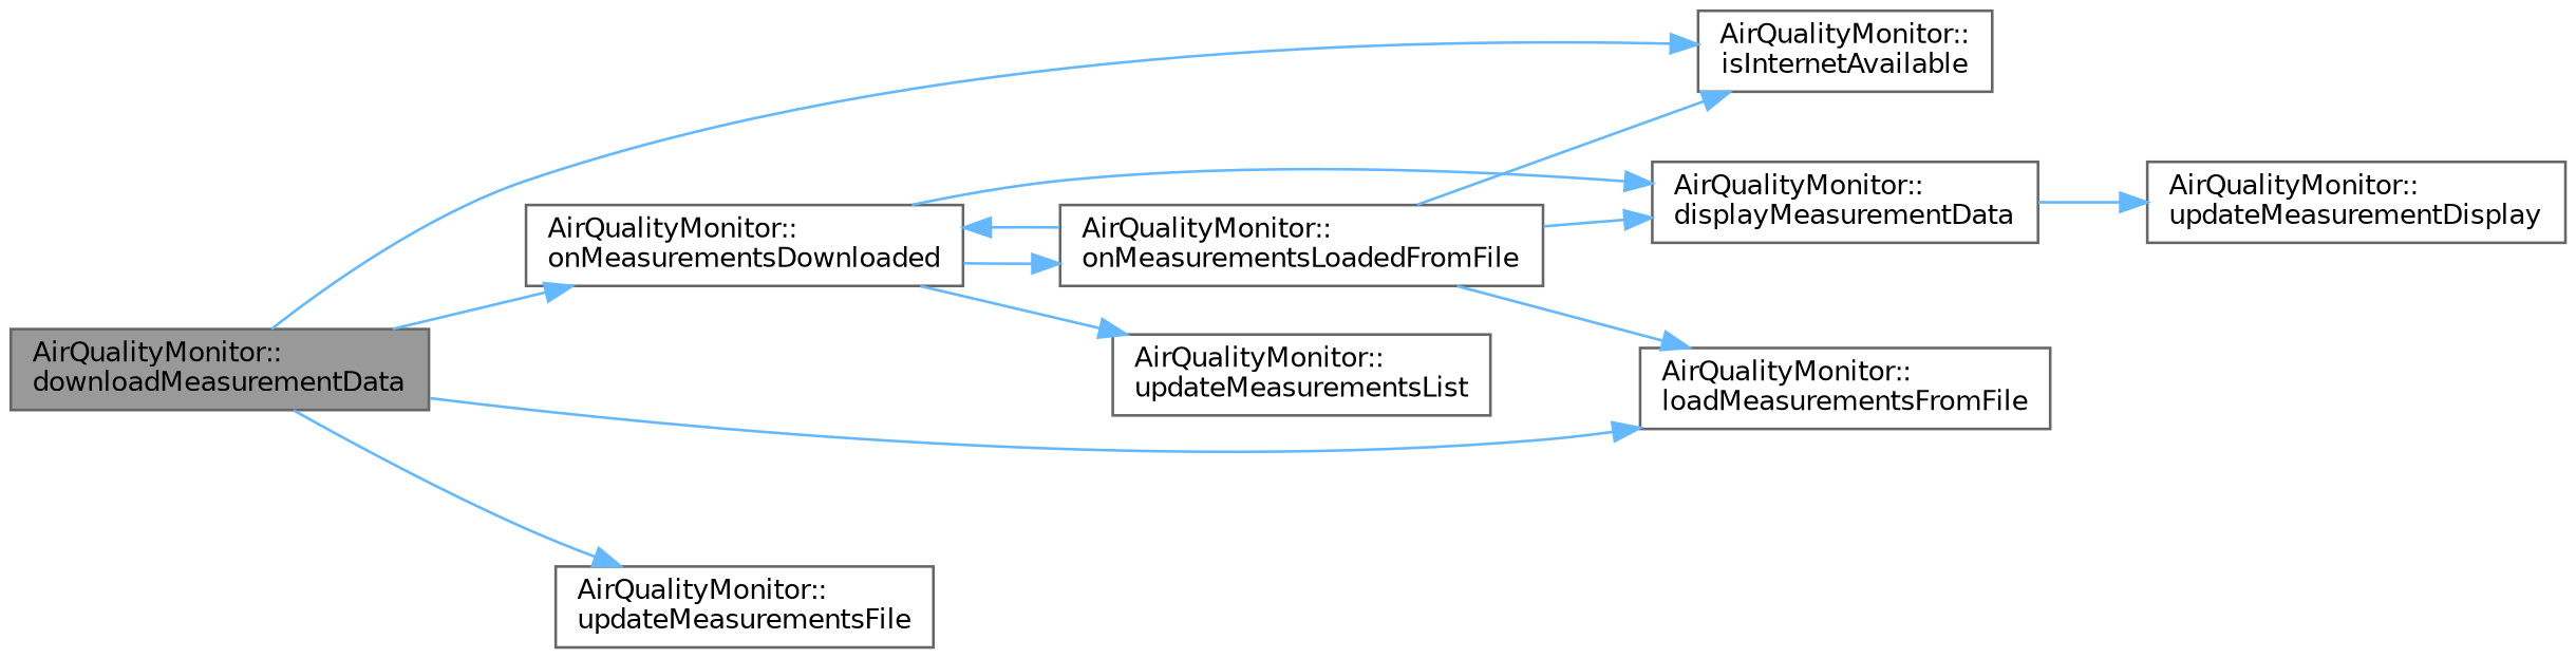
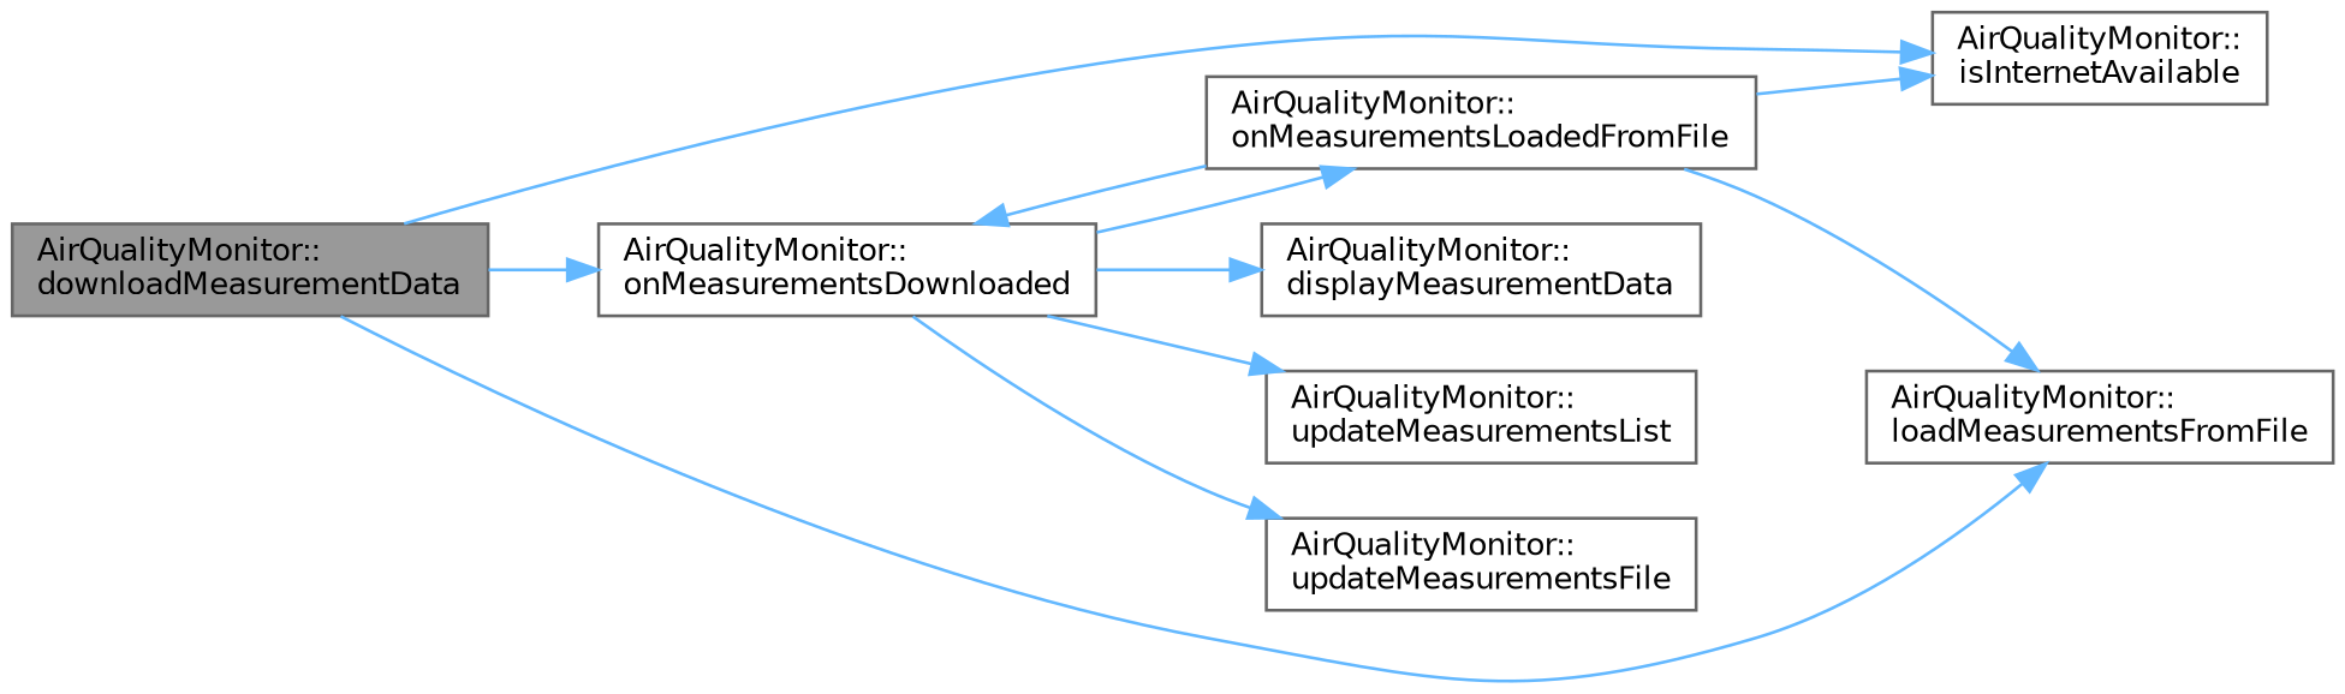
  digraph {
    rankdir=LR
    node [color=grey40 fillcolor=white fontname=Helvetica fontsize=10 shape=box style=filled]
    edge [color=steelblue1 fontname=Helvetica fontsize=10 labelfontname=Helvetica labelfontsize=10 style=solid]
    n1 [color=gray40 fillcolor=grey60 fontcolor=black height=0.2 label="AirQualityMonitor::\ldownloadMeasurementData" width=0.4]
    n2 [height=0.2 label="AirQualityMonitor::\lisInternetAvailable" width=0.4]
    n3 [height=0.2 label="AirQualityMonitor::\lonMeasurementsDownloaded" width=0.4]
    n4 [height=0.2 label="AirQualityMonitor::\lloadMeasurementsFromFile" width=0.4]
    n5 [height=0.2 label="AirQualityMonitor::\lonMeasurementsLoadedFromFile" width=0.4]
    n6 [height=0.2 label="AirQualityMonitor::\ldisplayMeasurementData" width=0.4]
    n7 [height=0.2 label="AirQualityMonitor::\lupdateMeasurementsList" width=0.4]
    n8 [height=0.2 label="AirQualityMonitor::\lupdateMeasurementsFile" width=0.4]
-   n9 [height=0.2 label="AirQualityMonitor::\lupdateMeasurementDisplay" width=0.4]
    n1 -> n2
    n1 -> n3
    n1 -> n4
    n3 -> n5
    n3 -> n6
    n3 -> n7
-   n1 -> n8
+   n3 -> n8
    n5 -> n2
    n5 -> n3
    n5 -> n4
-   n5 -> n6
-   n6 -> n9
  }
